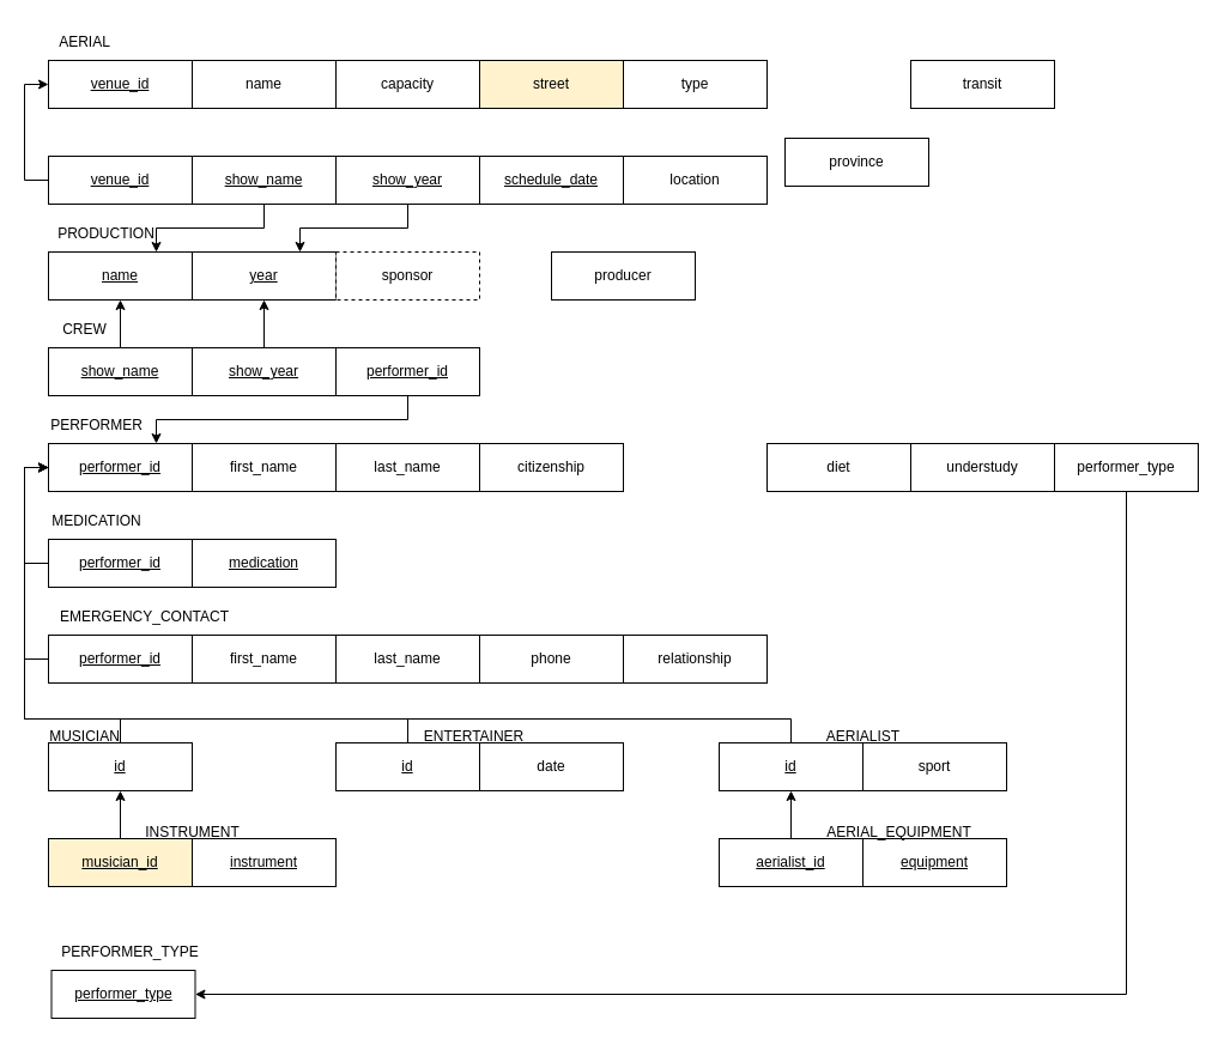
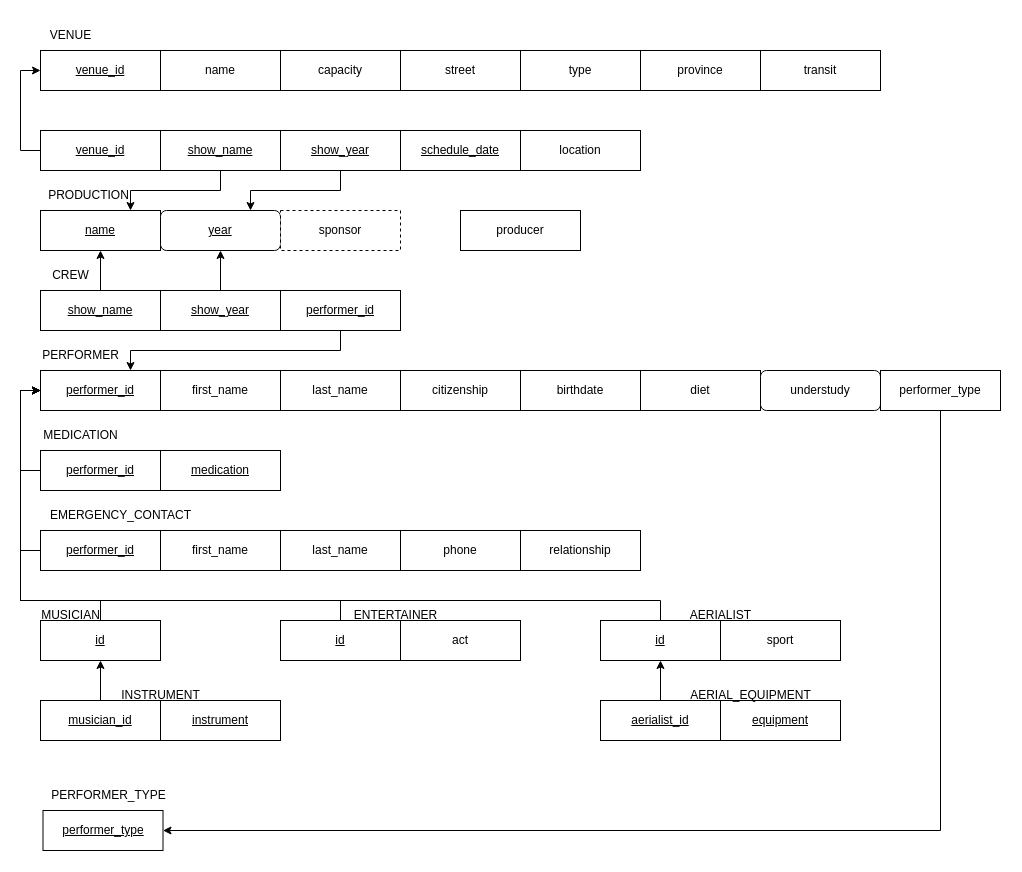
  <mxCell id="0" />
  <mxCell id="1" parent="0" />
  <mxCell id="2" value="&lt;u&gt;performer_id&lt;/u&gt;" style="rounded=0;whiteSpace=wrap;html=1;" parent="1" vertex="1"><mxGeometry x="40" y="370" width="120" height="40" as="geometry" /></mxCell>
  <mxCell id="3" value="first_name" style="rounded=0;whiteSpace=wrap;html=1;" parent="1" vertex="1"><mxGeometry x="160" y="370" width="120" height="40" as="geometry" /></mxCell>
  <mxCell id="4" value="last_name" style="rounded=0;whiteSpace=wrap;html=1;" parent="1" vertex="1"><mxGeometry x="280" y="370" width="120" height="40" as="geometry" /></mxCell>
  <mxCell id="5" value="citizenship" style="rounded=0;whiteSpace=wrap;html=1;" parent="1" vertex="1"><mxGeometry x="400" y="370" width="120" height="40" as="geometry" /></mxCell>
+ <mxCell id="6" value="birthdate" style="rounded=0;whiteSpace=wrap;html=1;" parent="1" vertex="1"><mxGeometry x="520" y="370" width="120" height="40" as="geometry" /></mxCell>
  <mxCell id="7" value="diet" style="rounded=0;whiteSpace=wrap;html=1;" parent="1" vertex="1"><mxGeometry x="640" y="370" width="120" height="40" as="geometry" /></mxCell>
- <mxCell id="8" value="understudy" style="rounded=0;whiteSpace=wrap;html=1;" parent="1" vertex="1"><mxGeometry x="760" y="370" width="120" height="40" as="geometry" /></mxCell>
+ <mxCell id="8" value="understudy" style="whiteSpace=wrap;html=1;rounded=1;" parent="1" vertex="1"><mxGeometry x="760" y="370" width="120" height="40" as="geometry" /></mxCell>
  <mxCell id="9" style="edgeStyle=orthogonalEdgeStyle;rounded=0;orthogonalLoop=1;jettySize=auto;html=1;exitX=0.5;exitY=1;exitDx=0;exitDy=0;entryX=1;entryY=0.5;entryDx=0;entryDy=0;" parent="1" source="10" target="70" edge="1"><mxGeometry relative="1" as="geometry" /></mxCell>
  <mxCell id="10" value="performer_type" style="rounded=0;whiteSpace=wrap;html=1;" parent="1" vertex="1"><mxGeometry x="880" y="370" width="120" height="40" as="geometry" /></mxCell>
  <mxCell id="11" value="&lt;u&gt;venue_id&lt;/u&gt;" style="rounded=0;whiteSpace=wrap;html=1;" parent="1" vertex="1"><mxGeometry x="40" y="50" width="120" height="40" as="geometry" /></mxCell>
  <mxCell id="12" value="name&lt;br&gt;" style="rounded=0;whiteSpace=wrap;html=1;" parent="1" vertex="1"><mxGeometry x="160" y="50" width="120" height="40" as="geometry" /></mxCell>
  <mxCell id="13" value="capacity" style="rounded=0;whiteSpace=wrap;html=1;" parent="1" vertex="1"><mxGeometry x="280" y="50" width="120" height="40" as="geometry" /></mxCell>
- <mxCell id="14" value="street" style="rounded=0;whiteSpace=wrap;html=1;fillColor=#fff2cc;" parent="1" vertex="1"><mxGeometry x="400" y="50" width="120" height="40" as="geometry" /></mxCell>
+ <mxCell id="14" value="street" style="rounded=0;whiteSpace=wrap;html=1;" parent="1" vertex="1"><mxGeometry x="400" y="50" width="120" height="40" as="geometry" /></mxCell>
  <mxCell id="15" value="type" style="rounded=0;whiteSpace=wrap;html=1;" parent="1" vertex="1"><mxGeometry x="520" y="50" width="120" height="40" as="geometry" /></mxCell>
- <mxCell id="16" value="province" style="rounded=0;whiteSpace=wrap;html=1;" parent="1" vertex="1"><mxGeometry x="655" y="115" width="120" height="40" as="geometry" /></mxCell>
+ <mxCell id="16" value="province" style="rounded=0;whiteSpace=wrap;html=1;" parent="1" vertex="1"><mxGeometry x="640" y="50" width="120" height="40" as="geometry" /></mxCell>
  <mxCell id="17" value="transit" style="rounded=0;whiteSpace=wrap;html=1;" parent="1" vertex="1"><mxGeometry x="760" y="50" width="120" height="40" as="geometry" /></mxCell>
  <mxCell id="18" value="&lt;u&gt;name&lt;/u&gt;" style="rounded=0;whiteSpace=wrap;html=1;" parent="1" vertex="1"><mxGeometry x="40" y="210" width="120" height="40" as="geometry" /></mxCell>
- <mxCell id="19" value="&lt;u&gt;year&lt;/u&gt;" style="rounded=0;whiteSpace=wrap;html=1;" parent="1" vertex="1"><mxGeometry x="160" y="210" width="120" height="40" as="geometry" /></mxCell>
+ <mxCell id="19" value="&lt;u&gt;year&lt;/u&gt;" style="whiteSpace=wrap;html=1;rounded=1;" parent="1" vertex="1"><mxGeometry x="160" y="210" width="120" height="40" as="geometry" /></mxCell>
  <mxCell id="20" value="sponsor" style="rounded=0;whiteSpace=wrap;html=1;dashed=1;" parent="1" vertex="1"><mxGeometry x="280" y="210" width="120" height="40" as="geometry" /></mxCell>
  <mxCell id="21" value="producer" style="rounded=0;whiteSpace=wrap;html=1;" parent="1" vertex="1"><mxGeometry x="460" y="210" width="120" height="40" as="geometry" /></mxCell>
  <mxCell id="22" style="edgeStyle=orthogonalEdgeStyle;rounded=0;orthogonalLoop=1;jettySize=auto;html=1;exitX=0;exitY=0.5;exitDx=0;exitDy=0;entryX=0;entryY=0.5;entryDx=0;entryDy=0;" parent="1" source="23" target="2" edge="1"><mxGeometry relative="1" as="geometry"><mxPoint x="20" y="470" as="targetPoint" /></mxGeometry></mxCell>
  <mxCell id="23" value="&lt;u&gt;performer_id&lt;/u&gt;" style="rounded=0;whiteSpace=wrap;html=1;" parent="1" vertex="1"><mxGeometry x="40" y="450" width="120" height="40" as="geometry" /></mxCell>
  <mxCell id="24" value="&lt;u&gt;medication&lt;/u&gt;" style="rounded=0;whiteSpace=wrap;html=1;" parent="1" vertex="1"><mxGeometry x="160" y="450" width="120" height="40" as="geometry" /></mxCell>
  <mxCell id="25" style="edgeStyle=orthogonalEdgeStyle;rounded=0;orthogonalLoop=1;jettySize=auto;html=1;exitX=0;exitY=0.5;exitDx=0;exitDy=0;entryX=0;entryY=0.5;entryDx=0;entryDy=0;" parent="1" source="26" target="2" edge="1"><mxGeometry relative="1" as="geometry"><mxPoint x="20" y="550" as="targetPoint" /></mxGeometry></mxCell>
  <mxCell id="26" value="&lt;u&gt;performer_id&lt;/u&gt;" style="rounded=0;whiteSpace=wrap;html=1;" parent="1" vertex="1"><mxGeometry x="40" y="530" width="120" height="40" as="geometry" /></mxCell>
  <mxCell id="27" value="first_name" style="rounded=0;whiteSpace=wrap;html=1;" parent="1" vertex="1"><mxGeometry x="160" y="530" width="120" height="40" as="geometry" /></mxCell>
  <mxCell id="28" value="last_name" style="rounded=0;whiteSpace=wrap;html=1;" parent="1" vertex="1"><mxGeometry x="280" y="530" width="120" height="40" as="geometry" /></mxCell>
  <mxCell id="29" value="phone" style="rounded=0;whiteSpace=wrap;html=1;" parent="1" vertex="1"><mxGeometry x="400" y="530" width="120" height="40" as="geometry" /></mxCell>
  <mxCell id="30" value="relationship" style="rounded=0;whiteSpace=wrap;html=1;" parent="1" vertex="1"><mxGeometry x="520" y="530" width="120" height="40" as="geometry" /></mxCell>
  <mxCell id="31" style="edgeStyle=orthogonalEdgeStyle;rounded=0;orthogonalLoop=1;jettySize=auto;html=1;exitX=0;exitY=0.5;exitDx=0;exitDy=0;entryX=0;entryY=0.5;entryDx=0;entryDy=0;" parent="1" source="32" target="11" edge="1"><mxGeometry relative="1" as="geometry" /></mxCell>
  <mxCell id="32" value="&lt;u&gt;venue_id&lt;/u&gt;" style="rounded=0;whiteSpace=wrap;html=1;" parent="1" vertex="1"><mxGeometry x="40" y="130" width="120" height="40" as="geometry" /></mxCell>
  <mxCell id="33" style="edgeStyle=orthogonalEdgeStyle;rounded=0;orthogonalLoop=1;jettySize=auto;html=1;exitX=0.5;exitY=1;exitDx=0;exitDy=0;entryX=0.75;entryY=0;entryDx=0;entryDy=0;" parent="1" source="34" target="18" edge="1"><mxGeometry relative="1" as="geometry" /></mxCell>
  <mxCell id="34" value="&lt;u&gt;show_name&lt;/u&gt;" style="rounded=0;whiteSpace=wrap;html=1;" parent="1" vertex="1"><mxGeometry x="160" y="130" width="120" height="40" as="geometry" /></mxCell>
  <mxCell id="35" style="edgeStyle=orthogonalEdgeStyle;rounded=0;orthogonalLoop=1;jettySize=auto;html=1;exitX=0.5;exitY=1;exitDx=0;exitDy=0;entryX=0.75;entryY=0;entryDx=0;entryDy=0;" parent="1" source="36" target="19" edge="1"><mxGeometry relative="1" as="geometry" /></mxCell>
  <mxCell id="36" value="&lt;u&gt;show_year&lt;/u&gt;" style="rounded=0;whiteSpace=wrap;html=1;" parent="1" vertex="1"><mxGeometry x="280" y="130" width="120" height="40" as="geometry" /></mxCell>
  <mxCell id="37" value="&lt;u&gt;schedule_date&lt;/u&gt;" style="rounded=0;whiteSpace=wrap;html=1;" parent="1" vertex="1"><mxGeometry x="400" y="130" width="120" height="40" as="geometry" /></mxCell>
  <mxCell id="38" value="location" style="rounded=0;whiteSpace=wrap;html=1;" parent="1" vertex="1"><mxGeometry x="520" y="130" width="120" height="40" as="geometry" /></mxCell>
  <mxCell id="39" style="edgeStyle=orthogonalEdgeStyle;rounded=0;orthogonalLoop=1;jettySize=auto;html=1;exitX=0.5;exitY=0;exitDx=0;exitDy=0;entryX=0;entryY=0.5;entryDx=0;entryDy=0;" parent="1" source="40" target="2" edge="1"><mxGeometry relative="1" as="geometry"><Array as="points"><mxPoint x="100" y="600" /><mxPoint x="20" y="600" /><mxPoint x="20" y="390" /></Array></mxGeometry></mxCell>
  <mxCell id="40" value="&lt;u&gt;id&lt;/u&gt;" style="rounded=0;whiteSpace=wrap;html=1;" parent="1" vertex="1"><mxGeometry x="40" y="620" width="120" height="40" as="geometry" /></mxCell>
  <mxCell id="41" style="edgeStyle=orthogonalEdgeStyle;rounded=0;orthogonalLoop=1;jettySize=auto;html=1;exitX=0.5;exitY=0;exitDx=0;exitDy=0;entryX=0;entryY=0.5;entryDx=0;entryDy=0;" parent="1" source="42" target="2" edge="1"><mxGeometry relative="1" as="geometry"><Array as="points"><mxPoint x="340" y="600" /><mxPoint x="20" y="600" /><mxPoint x="20" y="390" /></Array></mxGeometry></mxCell>
  <mxCell id="42" value="&lt;u&gt;id&lt;/u&gt;" style="rounded=0;whiteSpace=wrap;html=1;" parent="1" vertex="1"><mxGeometry x="280" y="620" width="120" height="40" as="geometry" /></mxCell>
- <mxCell id="43" value="date" style="rounded=0;whiteSpace=wrap;html=1;" parent="1" vertex="1"><mxGeometry x="400" y="620" width="120" height="40" as="geometry" /></mxCell>
+ <mxCell id="43" value="act" style="rounded=0;whiteSpace=wrap;html=1;" parent="1" vertex="1"><mxGeometry x="400" y="620" width="120" height="40" as="geometry" /></mxCell>
  <mxCell id="44" style="edgeStyle=orthogonalEdgeStyle;rounded=0;orthogonalLoop=1;jettySize=auto;html=1;exitX=0.5;exitY=0;exitDx=0;exitDy=0;entryX=0;entryY=0.5;entryDx=0;entryDy=0;" parent="1" source="45" target="2" edge="1"><mxGeometry relative="1" as="geometry"><Array as="points"><mxPoint x="660" y="600" /><mxPoint x="20" y="600" /><mxPoint x="20" y="390" /></Array></mxGeometry></mxCell>
  <mxCell id="45" value="&lt;u&gt;id&lt;/u&gt;" style="rounded=0;whiteSpace=wrap;html=1;" parent="1" vertex="1"><mxGeometry x="600" y="620" width="120" height="40" as="geometry" /></mxCell>
  <mxCell id="46" value="sport" style="rounded=0;whiteSpace=wrap;html=1;" parent="1" vertex="1"><mxGeometry x="720" y="620" width="120" height="40" as="geometry" /></mxCell>
  <mxCell id="47" style="edgeStyle=orthogonalEdgeStyle;rounded=0;orthogonalLoop=1;jettySize=auto;html=1;exitX=0.5;exitY=0;exitDx=0;exitDy=0;entryX=0.5;entryY=1;entryDx=0;entryDy=0;" parent="1" source="48" target="40" edge="1"><mxGeometry relative="1" as="geometry" /></mxCell>
- <mxCell id="48" value="&lt;u&gt;musician_id&lt;/u&gt;" style="rounded=0;whiteSpace=wrap;html=1;fillColor=#fff2cc;" parent="1" vertex="1"><mxGeometry x="40" y="700" width="120" height="40" as="geometry" /></mxCell>
+ <mxCell id="48" value="&lt;u&gt;musician_id&lt;/u&gt;" style="rounded=0;whiteSpace=wrap;html=1;" parent="1" vertex="1"><mxGeometry x="40" y="700" width="120" height="40" as="geometry" /></mxCell>
  <mxCell id="49" value="&lt;u&gt;instrument&lt;/u&gt;" style="rounded=0;whiteSpace=wrap;html=1;" parent="1" vertex="1"><mxGeometry x="160" y="700" width="120" height="40" as="geometry" /></mxCell>
  <mxCell id="50" style="edgeStyle=orthogonalEdgeStyle;rounded=0;orthogonalLoop=1;jettySize=auto;html=1;exitX=0.5;exitY=0;exitDx=0;exitDy=0;entryX=0.5;entryY=1;entryDx=0;entryDy=0;" parent="1" source="51" target="45" edge="1"><mxGeometry relative="1" as="geometry" /></mxCell>
  <mxCell id="51" value="&lt;u&gt;aerialist_id&lt;/u&gt;" style="rounded=0;whiteSpace=wrap;html=1;" parent="1" vertex="1"><mxGeometry x="600" y="700" width="120" height="40" as="geometry" /></mxCell>
  <mxCell id="52" value="&lt;u&gt;equipment&lt;/u&gt;" style="rounded=0;whiteSpace=wrap;html=1;" parent="1" vertex="1"><mxGeometry x="720" y="700" width="120" height="40" as="geometry" /></mxCell>
- <mxCell id="53" value="AERIAL" style="text;html=1;align=center;verticalAlign=middle;resizable=0;points=[];autosize=1;strokeColor=none;fillColor=none;fontStyle=0" parent="1" vertex="1"><mxGeometry x="40" y="20" width="60" height="30" as="geometry" /></mxCell>
+ <mxCell id="53" value="VENUE" style="text;html=1;align=center;verticalAlign=middle;resizable=0;points=[];autosize=1;strokeColor=none;fillColor=none;fontStyle=0" parent="1" vertex="1"><mxGeometry x="40" y="20" width="60" height="30" as="geometry" /></mxCell>
  <mxCell id="54" value="PRODUCTION" style="text;html=1;align=center;verticalAlign=middle;resizable=0;points=[];autosize=1;strokeColor=none;fillColor=none;" parent="1" vertex="1"><mxGeometry x="37.5" y="180" width="100" height="30" as="geometry" /></mxCell>
  <mxCell id="55" value="PERFORMER" style="text;html=1;align=center;verticalAlign=middle;resizable=0;points=[];autosize=1;strokeColor=none;fillColor=none;" parent="1" vertex="1"><mxGeometry x="30" y="340" width="100" height="30" as="geometry" /></mxCell>
  <mxCell id="56" value="MEDICATION" style="text;html=1;align=center;verticalAlign=middle;resizable=0;points=[];autosize=1;strokeColor=none;fillColor=none;" parent="1" vertex="1"><mxGeometry x="30" y="420" width="100" height="30" as="geometry" /></mxCell>
  <mxCell id="57" value="EMERGENCY_CONTACT" style="text;html=1;align=center;verticalAlign=middle;resizable=0;points=[];autosize=1;strokeColor=none;fillColor=none;" parent="1" vertex="1"><mxGeometry x="40" y="500" width="160" height="30" as="geometry" /></mxCell>
  <mxCell id="58" value="MUSICIAN" style="text;html=1;align=center;verticalAlign=middle;resizable=0;points=[];autosize=1;strokeColor=none;fillColor=none;" parent="1" vertex="1"><mxGeometry x="30" y="600" width="80" height="30" as="geometry" /></mxCell>
  <mxCell id="59" value="ENTERTAINER" style="text;html=1;align=center;verticalAlign=middle;resizable=0;points=[];autosize=1;strokeColor=none;fillColor=none;" parent="1" vertex="1"><mxGeometry x="340" y="600" width="110" height="30" as="geometry" /></mxCell>
  <mxCell id="60" value="AERIALIST" style="text;html=1;align=center;verticalAlign=middle;resizable=0;points=[];autosize=1;strokeColor=none;fillColor=none;" parent="1" vertex="1"><mxGeometry x="680" y="600" width="80" height="30" as="geometry" /></mxCell>
  <mxCell id="61" value="INSTRUMENT" style="text;html=1;align=center;verticalAlign=middle;resizable=0;points=[];autosize=1;strokeColor=none;fillColor=none;" parent="1" vertex="1"><mxGeometry x="110" y="680" width="100" height="30" as="geometry" /></mxCell>
  <mxCell id="62" value="AERIAL_EQUIPMENT" style="text;html=1;align=center;verticalAlign=middle;resizable=0;points=[];autosize=1;strokeColor=none;fillColor=none;" parent="1" vertex="1"><mxGeometry x="680" y="680" width="140" height="30" as="geometry" /></mxCell>
  <mxCell id="63" style="edgeStyle=orthogonalEdgeStyle;rounded=0;orthogonalLoop=1;jettySize=auto;html=1;exitX=0.5;exitY=0;exitDx=0;exitDy=0;entryX=0.5;entryY=1;entryDx=0;entryDy=0;" parent="1" source="64" target="18" edge="1"><mxGeometry relative="1" as="geometry" /></mxCell>
  <mxCell id="64" value="&lt;u&gt;show_name&lt;/u&gt;" style="rounded=0;whiteSpace=wrap;html=1;" parent="1" vertex="1"><mxGeometry x="40" y="290" width="120" height="40" as="geometry" /></mxCell>
  <mxCell id="65" style="edgeStyle=orthogonalEdgeStyle;rounded=0;orthogonalLoop=1;jettySize=auto;html=1;exitX=0.5;exitY=0;exitDx=0;exitDy=0;entryX=0.5;entryY=1;entryDx=0;entryDy=0;" parent="1" source="66" target="19" edge="1"><mxGeometry relative="1" as="geometry" /></mxCell>
  <mxCell id="66" value="&lt;u&gt;show_year&lt;/u&gt;" style="rounded=0;whiteSpace=wrap;html=1;" parent="1" vertex="1"><mxGeometry x="160" y="290" width="120" height="40" as="geometry" /></mxCell>
  <mxCell id="67" style="edgeStyle=orthogonalEdgeStyle;rounded=0;orthogonalLoop=1;jettySize=auto;html=1;exitX=0.5;exitY=1;exitDx=0;exitDy=0;entryX=0.75;entryY=0;entryDx=0;entryDy=0;" parent="1" source="68" target="2" edge="1"><mxGeometry relative="1" as="geometry" /></mxCell>
  <mxCell id="68" value="&lt;u&gt;performer_id&lt;/u&gt;" style="rounded=0;whiteSpace=wrap;html=1;" parent="1" vertex="1"><mxGeometry x="280" y="290" width="120" height="40" as="geometry" /></mxCell>
  <mxCell id="69" value="CREW" style="text;html=1;align=center;verticalAlign=middle;resizable=0;points=[];autosize=1;strokeColor=none;fillColor=none;" parent="1" vertex="1"><mxGeometry x="40" y="260" width="60" height="30" as="geometry" /></mxCell>
  <mxCell id="70" value="&lt;u&gt;performer_type&lt;/u&gt;" style="rounded=0;whiteSpace=wrap;html=1;" parent="1" vertex="1"><mxGeometry x="42.5" y="810" width="120" height="40" as="geometry" /></mxCell>
  <mxCell id="71" value="PERFORMER_TYPE" style="text;html=1;align=center;verticalAlign=middle;resizable=0;points=[];autosize=1;strokeColor=none;fillColor=none;" parent="1" vertex="1"><mxGeometry x="37.5" y="780" width="140" height="30" as="geometry" /></mxCell>
